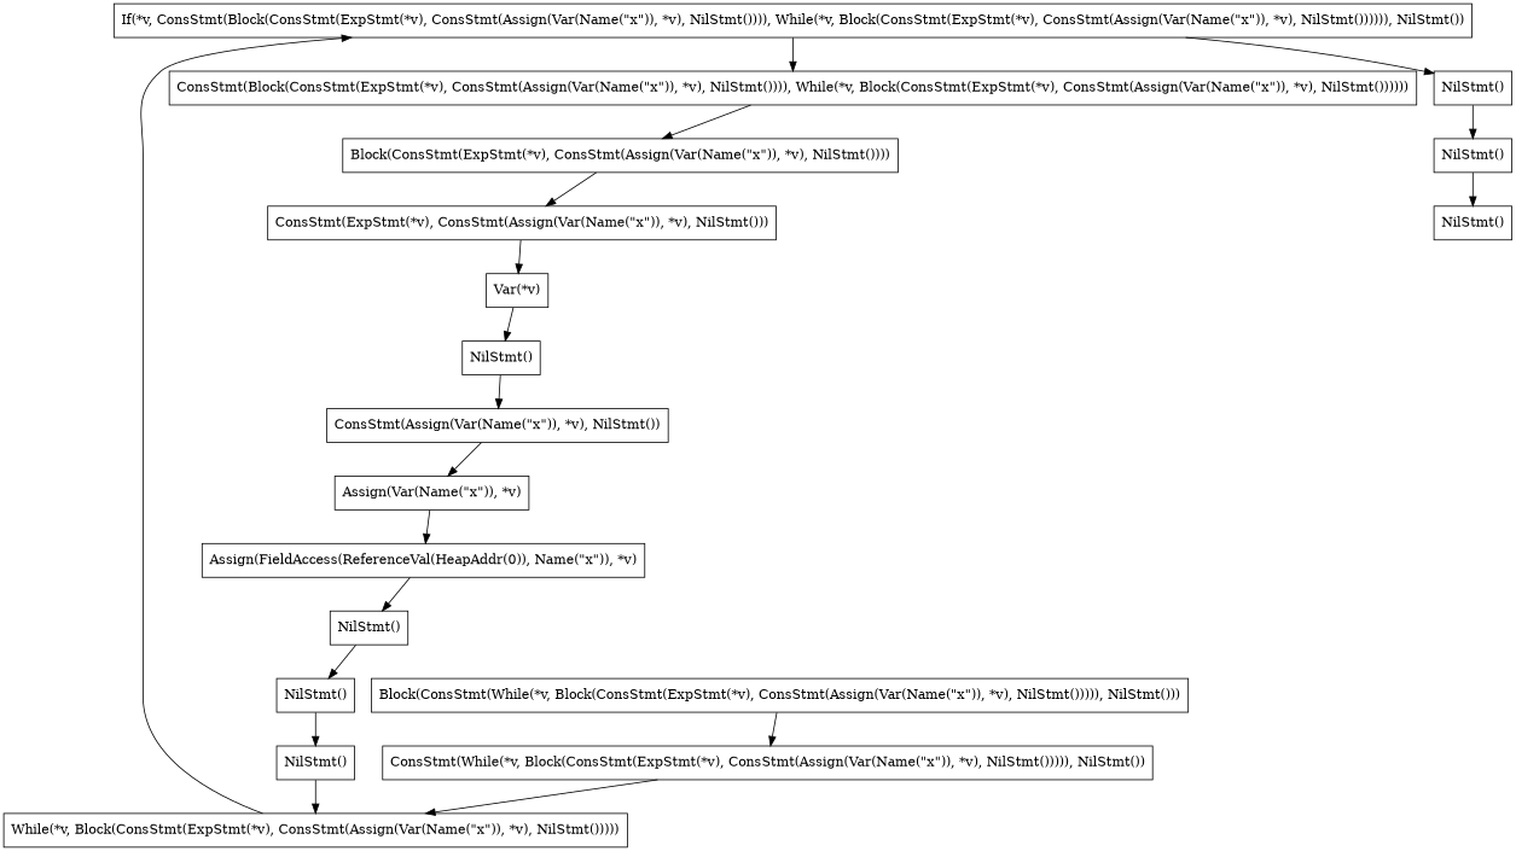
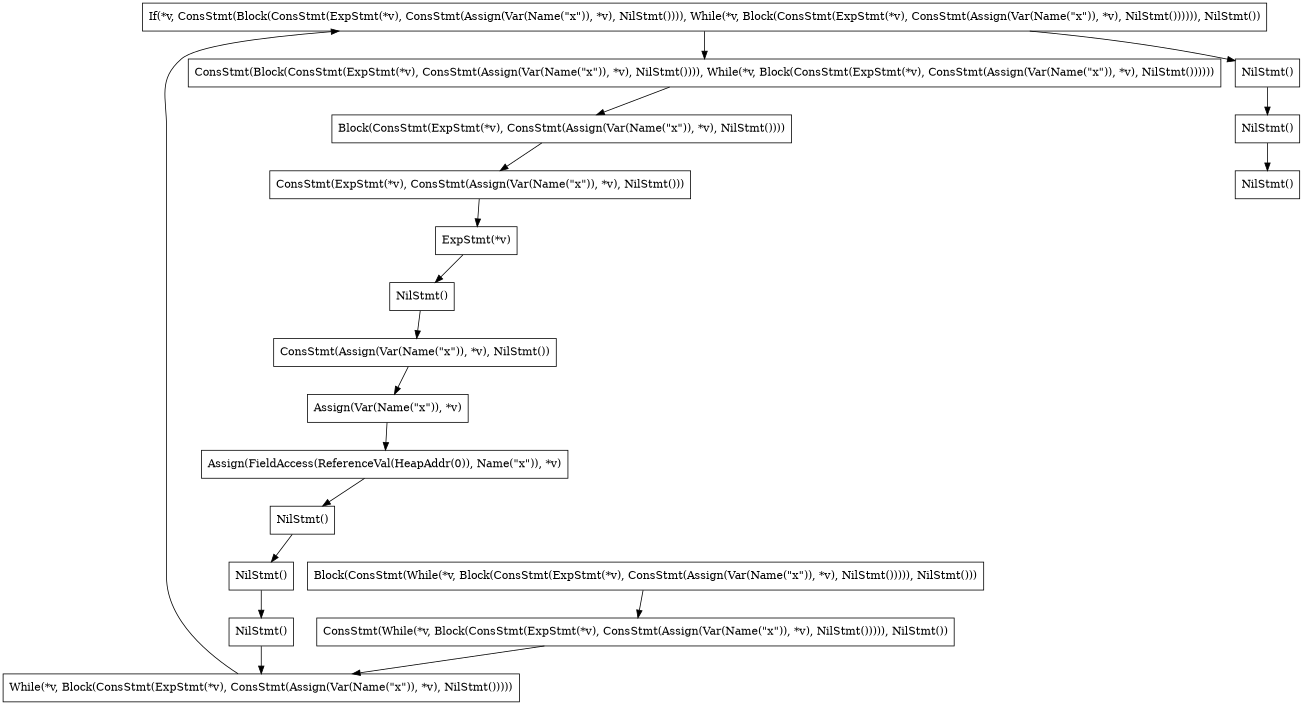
  digraph {
    node [shape=box]
    edge [shape=box]
    n1 [label="NilStmt()"]
    n2 [label="While(*v, Block(ConsStmt(ExpStmt(*v), ConsStmt(Assign(Var(Name(\"x\")), *v), NilStmt()))))"]
    n3 [label="If(*v, ConsStmt(Block(ConsStmt(ExpStmt(*v), ConsStmt(Assign(Var(Name(\"x\")), *v), NilStmt()))), While(*v, Block(ConsStmt(ExpStmt(*v), ConsStmt(Assign(Var(Name(\"x\")), *v), NilStmt()))))), NilStmt())"]
    n4 [label="ConsStmt(While(*v, Block(ConsStmt(ExpStmt(*v), ConsStmt(Assign(Var(Name(\"x\")), *v), NilStmt())))), NilStmt())"]
    n5 [label="ConsStmt(Block(ConsStmt(ExpStmt(*v), ConsStmt(Assign(Var(Name(\"x\")), *v), NilStmt()))), While(*v, Block(ConsStmt(ExpStmt(*v), ConsStmt(Assign(Var(Name(\"x\")), *v), NilStmt())))))"]
    n6 [label="NilStmt()"]
    n7 [label="NilStmt()"]
    n8 [label="NilStmt()"]
    n9 [label="NilStmt()"]
    n10 [label="Assign(Var(Name(\"x\")), *v)"]
    n11 [label="Assign(FieldAccess(ReferenceVal(HeapAddr(0)), Name(\"x\")), *v)"]
-   n12 [label="Var(*v)"]
+   n12 [label="ExpStmt(*v)"]
    n13 [label="NilStmt()"]
    n14 [label="Block(ConsStmt(ExpStmt(*v), ConsStmt(Assign(Var(Name(\"x\")), *v), NilStmt())))"]
    n15 [label="ConsStmt(ExpStmt(*v), ConsStmt(Assign(Var(Name(\"x\")), *v), NilStmt()))"]
    n16 [label="NilStmt()"]
    n17 [label="ConsStmt(Assign(Var(Name(\"x\")), *v), NilStmt())"]
    n18 [label="Block(ConsStmt(While(*v, Block(ConsStmt(ExpStmt(*v), ConsStmt(Assign(Var(Name(\"x\")), *v), NilStmt())))), NilStmt()))"]
    n2 -> n3
    n3 -> n5
    n3 -> n6
    n4 -> n2
    n5 -> n14
    n6 -> n7
    n7 -> n1
    n8 -> n9
    n9 -> n2
    n10 -> n11
    n11 -> n16
    n12 -> n13
    n13 -> n17
    n14 -> n15
    n15 -> n12
    n16 -> n8
    n17 -> n10
    n18 -> n4
  }
